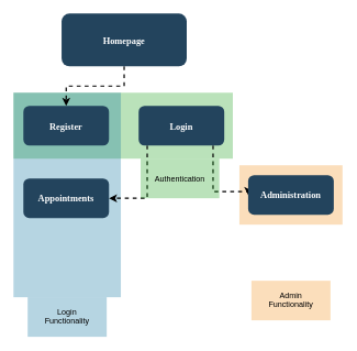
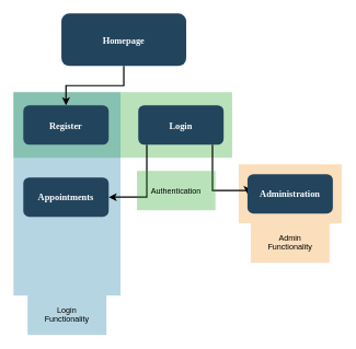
  <mxCell id="0" />
  <mxCell id="1" parent="0" />
  <mxCell id="2" value="" style="strokeColor=none;opacity=30;fillColor=#1C9E1C;" vertex="1" parent="1"><mxGeometry x="20" y="140" width="333" height="100" as="geometry" /></mxCell>
  <mxCell id="3" value="" style="fillColor=#10739E;strokeColor=none;opacity=30;" parent="1" vertex="1"><mxGeometry x="20" y="140" width="163" height="310" as="geometry" /></mxCell>
  <mxCell id="4" value="" style="fillColor=#F2931E;strokeColor=none;opacity=30;" parent="1" vertex="1"><mxGeometry x="363" y="250" width="156.5" height="90" as="geometry" /></mxCell>
- <mxCell id="5" style="edgeStyle=elbowEdgeStyle;rounded=0;orthogonalLoop=1;jettySize=auto;elbow=vertical;html=1;strokeWidth=2;dashed=1;" edge="1" parent="1" source="6" target="7"><mxGeometry relative="1" as="geometry" /></mxCell>
+ <mxCell id="5" style="edgeStyle=elbowEdgeStyle;rounded=0;orthogonalLoop=1;jettySize=auto;elbow=vertical;html=1;strokeWidth=2;" edge="1" parent="1" source="6" target="7"><mxGeometry relative="1" as="geometry" /></mxCell>
  <mxCell id="6" value="Homepage" style="rounded=1;fillColor=#23445D;gradientColor=none;strokeColor=none;fontColor=#FFFFFF;fontStyle=1;fontFamily=Tahoma;fontSize=14" parent="1" vertex="1"><mxGeometry x="93" y="20" width="190" height="80" as="geometry" /></mxCell>
  <mxCell id="7" value="Register" style="rounded=1;fillColor=#23445D;gradientColor=none;strokeColor=none;fontColor=#FFFFFF;fontStyle=1;fontFamily=Tahoma;fontSize=14" parent="1" vertex="1"><mxGeometry x="35" y="160" width="130" height="60" as="geometry" /></mxCell>
- <mxCell id="8" style="edgeStyle=elbowEdgeStyle;rounded=0;orthogonalLoop=1;jettySize=auto;elbow=vertical;html=1;entryX=0;entryY=0.5;entryDx=0;entryDy=0;strokeWidth=2;dashed=1;" edge="1" parent="1" source="10" target="11"><mxGeometry relative="1" as="geometry"><Array as="points"><mxPoint x="323" y="290" /></Array></mxGeometry></mxCell>
- <mxCell id="9" style="edgeStyle=elbowEdgeStyle;rounded=0;orthogonalLoop=1;jettySize=auto;elbow=vertical;html=1;entryX=1;entryY=0.5;entryDx=0;entryDy=0;strokeWidth=2;dashed=1;" edge="1" parent="1" source="10" target="12"><mxGeometry relative="1" as="geometry"><Array as="points"><mxPoint x="223" y="300" /></Array></mxGeometry></mxCell>
+ <mxCell id="8" style="edgeStyle=elbowEdgeStyle;rounded=0;orthogonalLoop=1;jettySize=auto;elbow=vertical;html=1;entryX=0;entryY=0.5;entryDx=0;entryDy=0;strokeWidth=2;" edge="1" parent="1" source="10" target="11"><mxGeometry relative="1" as="geometry"><Array as="points"><mxPoint x="323" y="290" /></Array></mxGeometry></mxCell>
+ <mxCell id="9" style="edgeStyle=elbowEdgeStyle;rounded=0;orthogonalLoop=1;jettySize=auto;elbow=vertical;html=1;entryX=1;entryY=0.5;entryDx=0;entryDy=0;strokeWidth=2;" edge="1" parent="1" source="10" target="12"><mxGeometry relative="1" as="geometry"><Array as="points"><mxPoint x="223" y="300" /></Array></mxGeometry></mxCell>
  <mxCell id="10" value="Login" style="rounded=1;fillColor=#23445D;gradientColor=none;strokeColor=none;fontColor=#FFFFFF;fontStyle=1;fontFamily=Tahoma;fontSize=14" parent="1" vertex="1"><mxGeometry x="210" y="160" width="130" height="60" as="geometry" /></mxCell>
  <mxCell id="11" value="Administration" style="rounded=1;fillColor=#23445D;gradientColor=none;strokeColor=none;fontColor=#FFFFFF;fontStyle=1;fontFamily=Tahoma;fontSize=14" parent="1" vertex="1"><mxGeometry x="376.25" y="265" width="130" height="60" as="geometry" /></mxCell>
  <mxCell id="12" value="Appointments" style="rounded=1;fillColor=#23445D;gradientColor=none;strokeColor=none;fontColor=#FFFFFF;fontStyle=1;fontFamily=Tahoma;fontSize=14" parent="1" vertex="1"><mxGeometry x="35" y="270" width="130" height="60" as="geometry" /></mxCell>
  <mxCell id="13" value="Login&#10;Functionality&#10;" style="fillColor=#10739E;strokeColor=none;opacity=30;verticalAlign=bottom;" parent="1" vertex="1"><mxGeometry x="41.5" y="450" width="120" height="60" as="geometry" /></mxCell>
- <mxCell id="14" value="Admin&#10;Functionality&#10;" style="fillColor=#F2931E;strokeColor=none;opacity=30;verticalAlign=bottom;" parent="1" vertex="1"><mxGeometry x="381.25" y="425" width="120" height="60" as="geometry" /></mxCell>
- <mxCell id="15" value="Authentication" style="strokeColor=none;opacity=30;fillColor=#1C9E1C;" vertex="1" parent="1"><mxGeometry x="213" y="240" width="119.5" height="60" as="geometry" /></mxCell>
+ <mxCell id="14" value="Admin&#10;Functionality&#10;" style="fillColor=#F2931E;strokeColor=none;opacity=30;verticalAlign=bottom;" parent="1" vertex="1"><mxGeometry x="381.25" y="340" width="120" height="60" as="geometry" /></mxCell>
+ <mxCell id="15" value="Authentication" style="strokeColor=none;opacity=30;fillColor=#1C9E1C;" vertex="1" parent="1"><mxGeometry x="208" y="260" width="119.5" height="60" as="geometry" /></mxCell>
